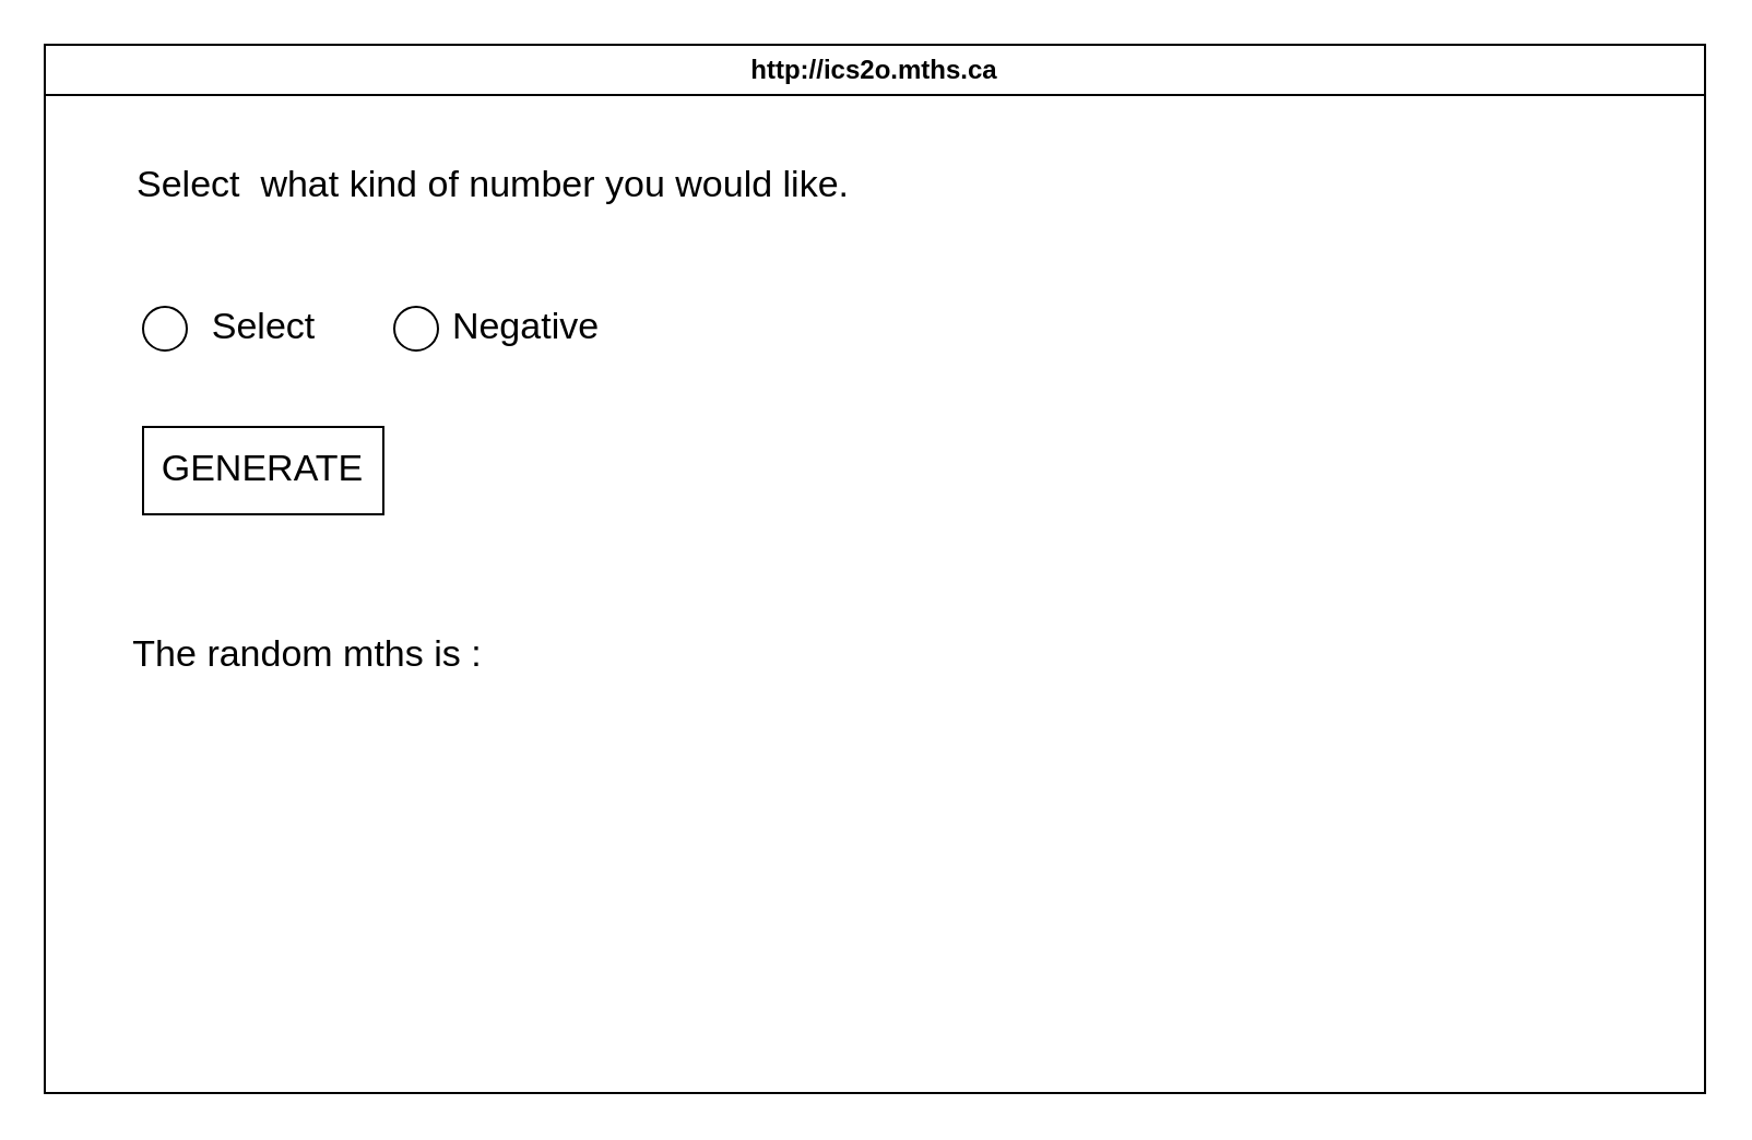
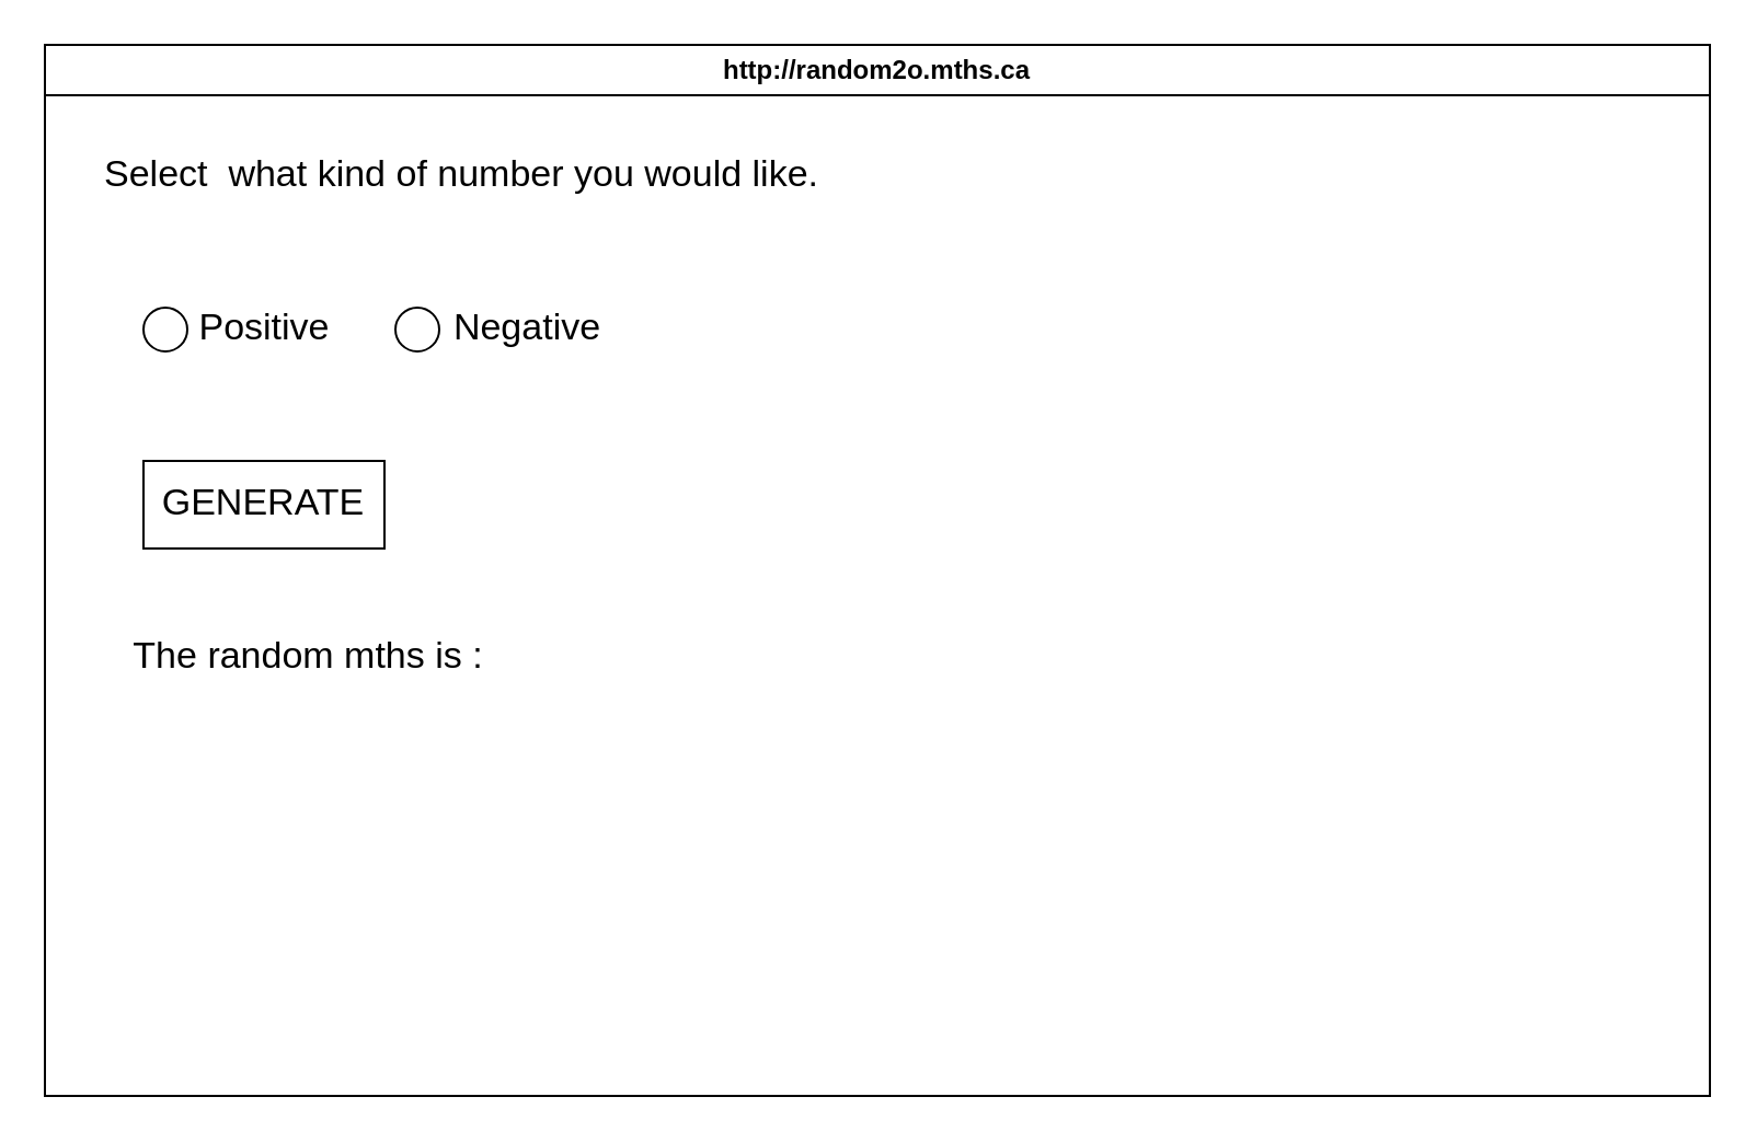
  <mxCell id="0" />
  <mxCell id="1" parent="0" />
- <mxCell id="2" value="http://ics2o.mths.ca" style="swimlane;whiteSpace=wrap;html=1;" parent="1" vertex="1"><mxGeometry x="20" y="20" width="760" height="480" as="geometry" /></mxCell>
- <mxCell id="3" value="&lt;font style=&quot;font-size: 17px;&quot;&gt;Select&amp;nbsp; what kind of number you would like.&lt;/font&gt;" style="text;html=1;align=center;verticalAlign=middle;resizable=0;points=[];autosize=1;strokeColor=none;fillColor=none;" parent="2" vertex="1"><mxGeometry x="30" y="50" width="350" height="30" as="geometry" /></mxCell>
- <mxCell id="4" value="Select" style="text;html=1;align=center;verticalAlign=middle;resizable=0;points=[];autosize=1;strokeColor=none;fillColor=none;fontSize=17;" parent="2" vertex="1"><mxGeometry x="60" y="115" width="80" height="30" as="geometry" /></mxCell>
- <mxCell id="5" value="GENERATE" style="whiteSpace=wrap;html=1;fontSize=17;" parent="2" vertex="1"><mxGeometry x="45" y="175" width="110" height="40" as="geometry" /></mxCell>
+ <mxCell id="2" value="http://random2o.mths.ca" style="swimlane;whiteSpace=wrap;html=1;" parent="1" vertex="1"><mxGeometry x="20" y="20" width="760" height="480" as="geometry" /></mxCell>
+ <mxCell id="3" value="&lt;font style=&quot;font-size: 17px;&quot;&gt;Select&amp;nbsp; what kind of number you would like.&lt;/font&gt;" style="text;html=1;align=center;verticalAlign=middle;resizable=0;points=[];autosize=1;strokeColor=none;fillColor=none;" parent="2" vertex="1"><mxGeometry x="15" y="45" width="350" height="30" as="geometry" /></mxCell>
+ <mxCell id="4" value="Positive" style="text;html=1;align=center;verticalAlign=middle;resizable=0;points=[];autosize=1;strokeColor=none;fillColor=none;fontSize=17;" parent="2" vertex="1"><mxGeometry x="60" y="115" width="80" height="30" as="geometry" /></mxCell>
+ <mxCell id="5" value="GENERATE" style="whiteSpace=wrap;html=1;fontSize=17;" parent="2" vertex="1"><mxGeometry x="45" y="190" width="110" height="40" as="geometry" /></mxCell>
  <mxCell id="6" value="The random mths is :" style="text;html=1;align=center;verticalAlign=middle;resizable=0;points=[];autosize=1;strokeColor=none;fillColor=none;fontSize=17;" parent="2" vertex="1"><mxGeometry x="20" y="265" width="200" height="30" as="geometry" /></mxCell>
  <mxCell id="7" value="" style="ellipse;whiteSpace=wrap;html=1;" vertex="1" parent="2"><mxGeometry x="160" y="120" width="20" height="20" as="geometry" /></mxCell>
  <mxCell id="8" value="" style="ellipse;whiteSpace=wrap;html=1;" vertex="1" parent="2"><mxGeometry x="45" y="120" width="20" height="20" as="geometry" /></mxCell>
  <mxCell id="9" value="Negative" style="text;html=1;align=center;verticalAlign=middle;resizable=0;points=[];autosize=1;strokeColor=none;fillColor=none;fontSize=17;" parent="1" vertex="1"><mxGeometry x="195" y="135" width="90" height="30" as="geometry" /></mxCell>
